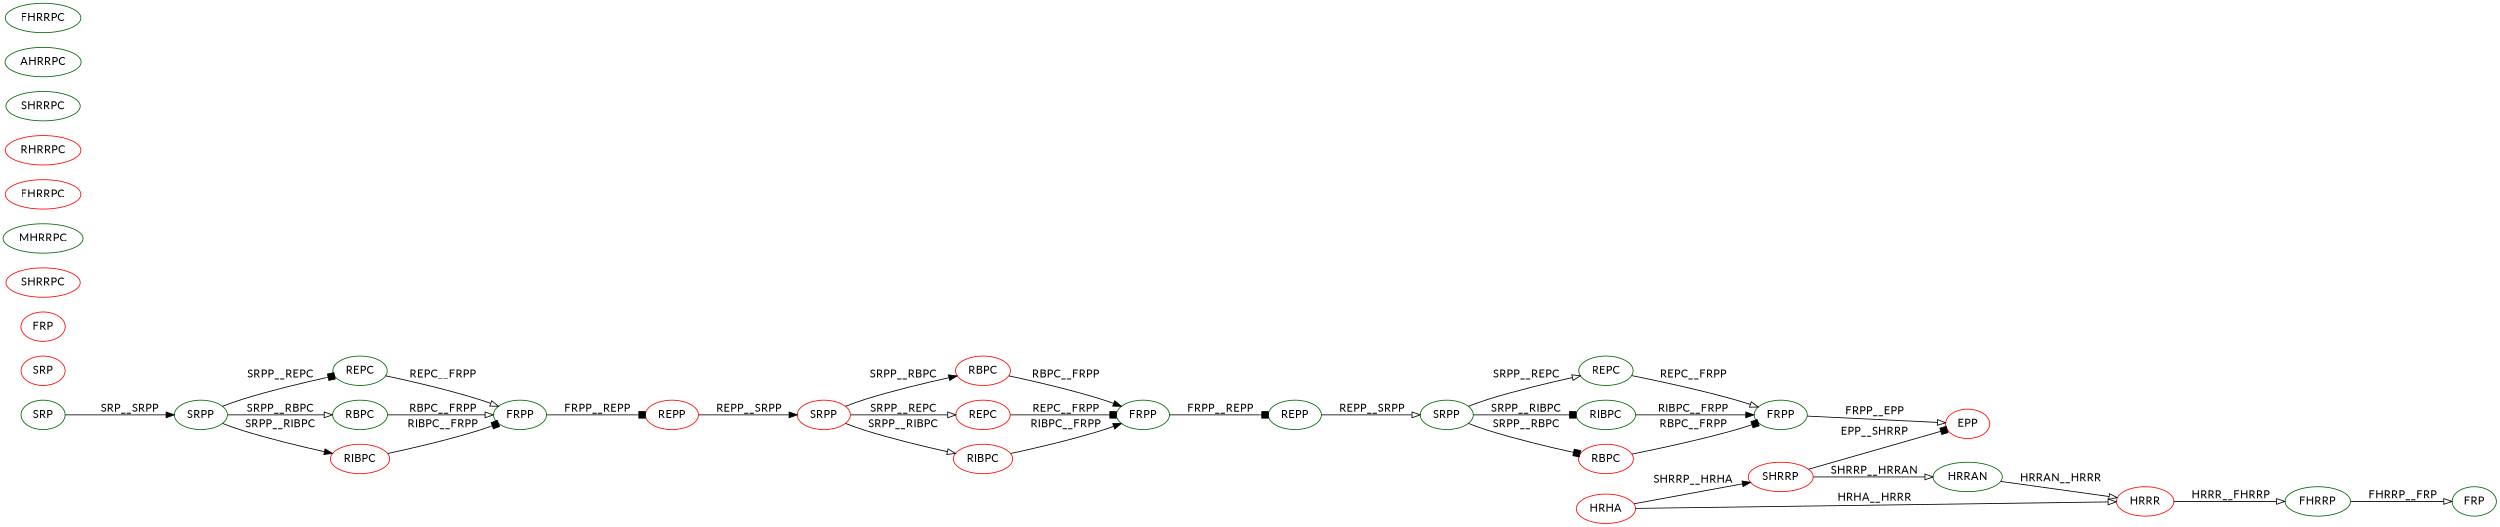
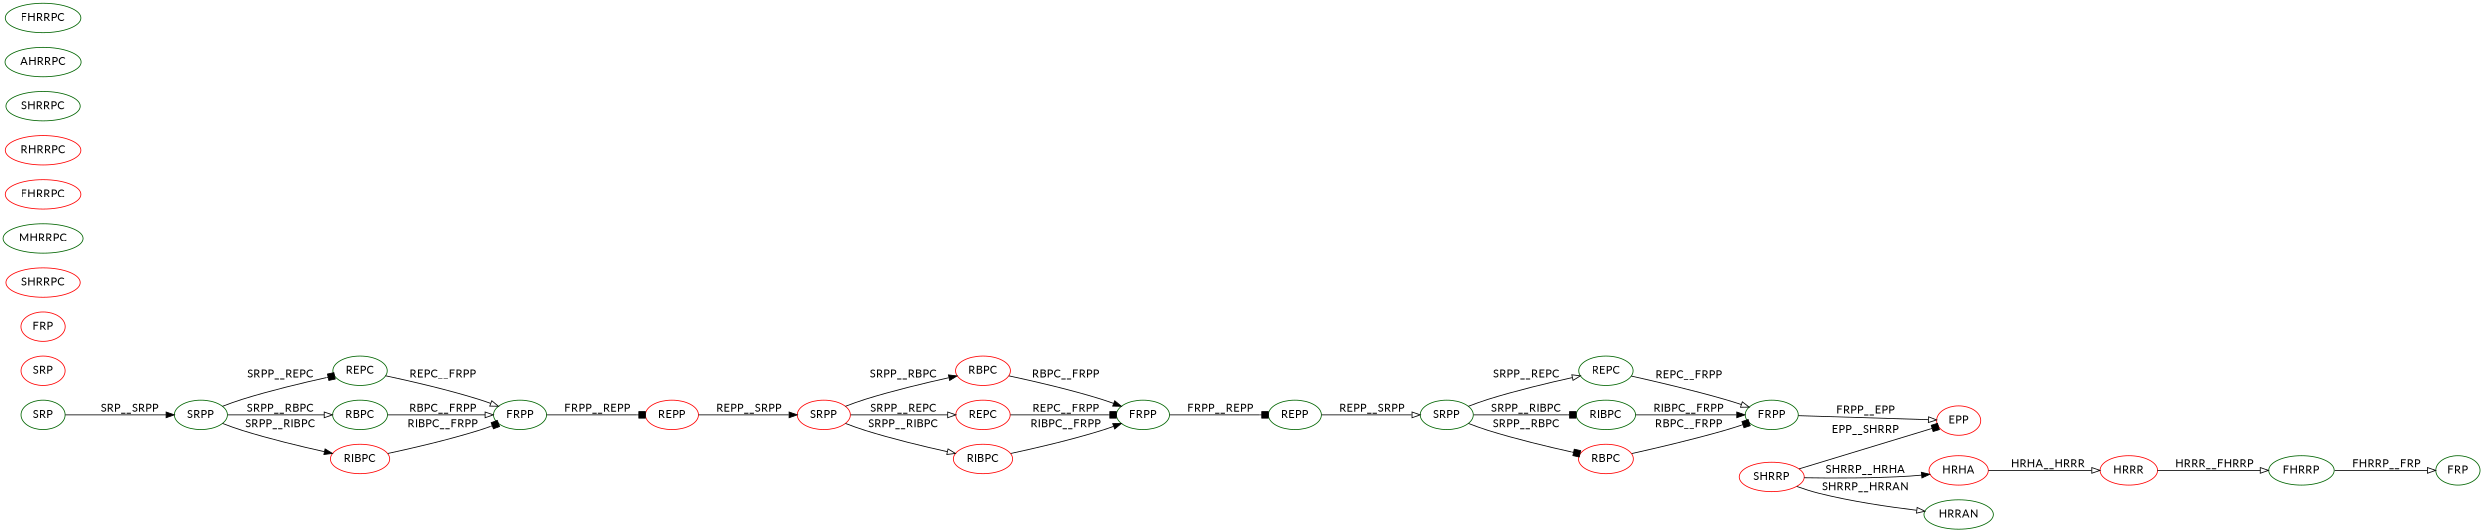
  digraph {
    fontname=Lato
    rankdir=LR
    node [color=darkgreen fontcolor=black fontname=Lato]
    edge [arrowhead=onormal color=black fontcolor=black fontname=Lato]
    n1 [label=SRP]
    n2 [label=SRPP]
    n3 [label=REPC]
    n4 [label=RBPC]
    n5 [color=red label=RIBPC]
    n6 [label=FRPP]
    n7 [color=red label=REPP]
    n8 [color=red label=SRPP]
    n9 [color=red label=RBPC]
    n10 [color=red label=REPC]
    n11 [color=red label=RIBPC]
    n12 [label=FRPP]
    n13 [label=REPP]
    n14 [label=SRPP]
    n15 [label=REPC]
    n16 [label=RIBPC]
    n17 [color=red label=RBPC]
    n18 [label=FRPP]
    n19 [color=red label=EPP]
    n20 [color=red label=SHRRP]
    n21 [color=red label=HRHA]
    n22 [label=HRRAN]
    n23 [color=red label=HRRR]
    n24 [color=red label=SRP]
    n25 [color=red label=FRP]
    n26 [label=FHRRP]
    n27 [color=red label=SHRRPC]
    n28 [label=MHRRPC]
    n29 [color=red label=FHRRPC]
    n30 [color=red label=RHRRPC]
    n31 [label=SHRRPC]
    n32 [label=AHRRPC]
    n33 [label=FHRRPC]
    n34 [label=FRP]
    n1 -> n2 [arrowhead=normal label=" SRP__SRPP"]
    n2 -> n3 [arrowhead=box label=" SRPP__REPC"]
    n2 -> n4 [label=" SRPP__RBPC"]
    n2 -> n5 [arrowhead=normal label=" SRPP__RIBPC"]
    n3 -> n6 [label=" REPC__FRPP"]
    n4 -> n6 [label=" RBPC__FRPP"]
    n5 -> n6 [arrowhead=box label=" RIBPC__FRPP"]
    n6 -> n7 [arrowhead=box label=" FRPP__REPP"]
    n7 -> n8 [arrowhead=normal label=" REPP__SRPP"]
    n8 -> n9 [arrowhead=normal label=" SRPP__RBPC"]
    n8 -> n10 [label=" SRPP__REPC"]
    n8 -> n11 [label=" SRPP__RIBPC"]
    n9 -> n12 [arrowhead=normal label=" RBPC__FRPP"]
    n10 -> n12 [arrowhead=box label=" REPC__FRPP"]
    n11 -> n12 [arrowhead=normal label=" RIBPC__FRPP"]
    n12 -> n13 [arrowhead=box label=" FRPP__REPP"]
    n13 -> n14 [label=" REPP__SRPP"]
    n14 -> n15 [label=" SRPP__REPC"]
    n14 -> n16 [arrowhead=box label=" SRPP__RIBPC"]
    n14 -> n17 [arrowhead=box label=" SRPP__RBPC"]
    n15 -> n18 [label=" REPC__FRPP"]
    n16 -> n18 [arrowhead=normal label=" RIBPC__FRPP"]
    n17 -> n18 [arrowhead=box label=" RBPC__FRPP"]
    n18 -> n19 [label=" FRPP__EPP"]
    n20 -> n19 [arrowhead=box label=" EPP__SHRRP"]
-   n21 -> n20 [arrowhead=normal label=" SHRRP__HRHA"]
+   n20 -> n21 [arrowhead=normal label=" SHRRP__HRHA"]
    n20 -> n22 [label=" SHRRP__HRRAN"]
    n21 -> n23 [label=" HRHA__HRRR"]
-   n22 -> n23 [label=" HRRAN__HRRR"]
    n23 -> n26 [label=" HRRR__FHRRP"]
    n26 -> n34 [label=" FHRRP__FRP"]
  }
